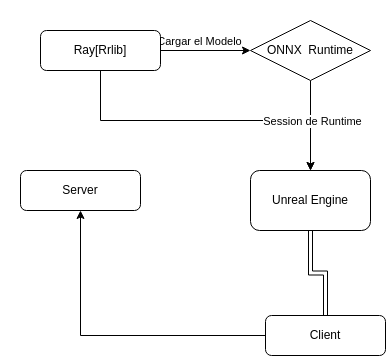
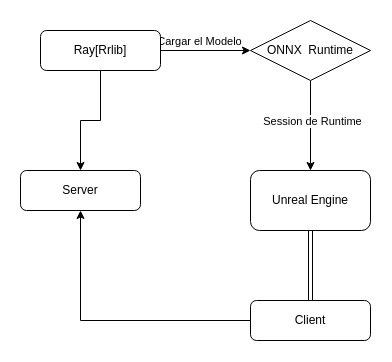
  <mxCell id="0" />
  <mxCell id="1" parent="0" />
  <mxCell id="2" style="edgeStyle=orthogonalEdgeStyle;rounded=0;orthogonalLoop=1;jettySize=auto;html=1;exitX=1;exitY=0.5;exitDx=0;exitDy=0;entryX=0;entryY=0.5;entryDx=0;entryDy=0;" edge="1" parent="1" source="5" target="10"><mxGeometry relative="1" as="geometry" /></mxCell>
  <mxCell id="3" value="Cargar el Modelo" style="edgeLabel;html=1;align=center;verticalAlign=middle;resizable=0;points=[];" vertex="1" connectable="0" parent="2"><mxGeometry x="0.227" relative="1" as="geometry"><mxPoint x="-17" y="-10" as="offset" /></mxGeometry></mxCell>
- <mxCell id="4" style="edgeStyle=orthogonalEdgeStyle;rounded=0;orthogonalLoop=1;jettySize=auto;html=1;exitX=0.5;exitY=1;exitDx=0;exitDy=0;" edge="1" parent="1" source="5" target="7"><mxGeometry relative="1" as="geometry" /></mxCell>
+ <mxCell id="4" style="edgeStyle=orthogonalEdgeStyle;rounded=0;orthogonalLoop=1;jettySize=auto;html=1;exitX=0.5;exitY=1;exitDx=0;exitDy=0;entryX=0.5;entryY=0;entryDx=0;entryDy=0;" edge="1" parent="1" source="5" target="11"><mxGeometry relative="1" as="geometry" /></mxCell>
  <mxCell id="5" value="Ray[Rrlib]" style="rounded=1;whiteSpace=wrap;html=1;fontSize=12;glass=0;strokeWidth=1;shadow=0;" parent="1" vertex="1"><mxGeometry x="40" y="30" width="120" height="40" as="geometry" /></mxCell>
  <mxCell id="6" style="edgeStyle=orthogonalEdgeStyle;rounded=0;orthogonalLoop=1;jettySize=auto;html=1;exitX=0.5;exitY=1;exitDx=0;exitDy=0;entryX=0.5;entryY=0;entryDx=0;entryDy=0;shape=link;" edge="1" parent="1" source="7" target="13"><mxGeometry relative="1" as="geometry" /></mxCell>
  <mxCell id="7" value="Unreal Engine" style="rounded=1;whiteSpace=wrap;html=1;" vertex="1" parent="1"><mxGeometry x="250" y="170" width="120" height="60" as="geometry" /></mxCell>
  <mxCell id="8" style="edgeStyle=orthogonalEdgeStyle;rounded=0;orthogonalLoop=1;jettySize=auto;html=1;exitX=0.5;exitY=1;exitDx=0;exitDy=0;" edge="1" parent="1" source="10" target="7"><mxGeometry relative="1" as="geometry" /></mxCell>
  <mxCell id="9" value="Session de Runtime" style="edgeLabel;html=1;align=center;verticalAlign=middle;resizable=0;points=[];" vertex="1" connectable="0" parent="8"><mxGeometry x="-0.111" y="1" relative="1" as="geometry"><mxPoint as="offset" /></mxGeometry></mxCell>
  <mxCell id="10" value="ONNX &amp;nbsp;Runtime" style="rhombus;whiteSpace=wrap;html=1;" vertex="1" parent="1"><mxGeometry x="250" y="20" width="120" height="60" as="geometry" /></mxCell>
  <mxCell id="11" value="Server" style="rounded=1;whiteSpace=wrap;html=1;" vertex="1" parent="1"><mxGeometry x="20" y="170" width="120" height="40" as="geometry" /></mxCell>
  <mxCell id="12" style="edgeStyle=orthogonalEdgeStyle;rounded=0;orthogonalLoop=1;jettySize=auto;html=1;exitX=0;exitY=0.5;exitDx=0;exitDy=0;" edge="1" parent="1" source="13" target="11"><mxGeometry relative="1" as="geometry" /></mxCell>
- <mxCell id="13" value="Client" style="rounded=1;whiteSpace=wrap;html=1;" vertex="1" parent="1"><mxGeometry x="265" y="315" width="120" height="40" as="geometry" /></mxCell>
+ <mxCell id="13" value="Client" style="rounded=1;whiteSpace=wrap;html=1;" vertex="1" parent="1"><mxGeometry x="250" y="300" width="120" height="40" as="geometry" /></mxCell>
